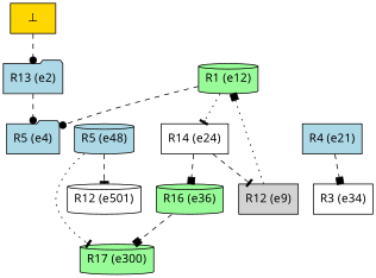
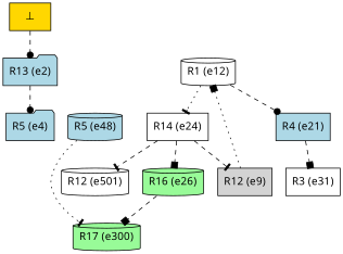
  digraph {
    fontname="Noto Sans"
    node [color=black fillcolor=lightblue fontname="Noto Sans" shape=box style=filled]
    edge [arrowhead=box fontname="Noto Sans" style=dashed]
    n1 [label="R13 (e2)" shape=folder]
    n2 [label="R5 (e4)" shape=folder]
    n3 [fillcolor=lightgrey label="R12 (e9)"]
-   n4 [fillcolor=palegreen label="R1 (e12)" shape=cylinder]
+   n4 [fillcolor=white label="R1 (e12)" shape=cylinder]
    n5 [label="R4 (e21)"]
    n6 [fillcolor=white label="R14 (e24)"]
-   n7 [fillcolor=white label="R3 (e34)"]
-   n8 [fillcolor=palegreen label="R16 (e36)" shape=cylinder]
+   n7 [fillcolor=white label="R3 (e31)"]
+   n8 [fillcolor=palegreen label="R16 (e26)" shape=cylinder]
    n9 [fillcolor=palegreen label="R17 (e300)" shape=cylinder]
    n10 [label="R5 (e48)" shape=cylinder]
    n11 [fillcolor=white label="R12 (e501)" shape=cylinder]
    n12 [fillcolor=gold label="⊥" color=""]
    n1 -> n2 [arrowhead=dot]
    n3 -> n4 [style=dotted]
-   n4 -> n2 [arrowhead=dot]
+   n4 -> n5 [arrowhead=dot]
    n4 -> n6 [arrowhead=tee style=dotted]
    n5 -> n7
    n6 -> n3 [arrowhead=tee]
    n6 -> n8
    n8 -> n9
    n10 -> n9 [arrowhead=tee style=dotted]
-   n10 -> n11 [arrowhead=tee]
+   n6 -> n11 [arrowhead=tee]
    n12 -> n1 [arrowhead=dot]
  }
